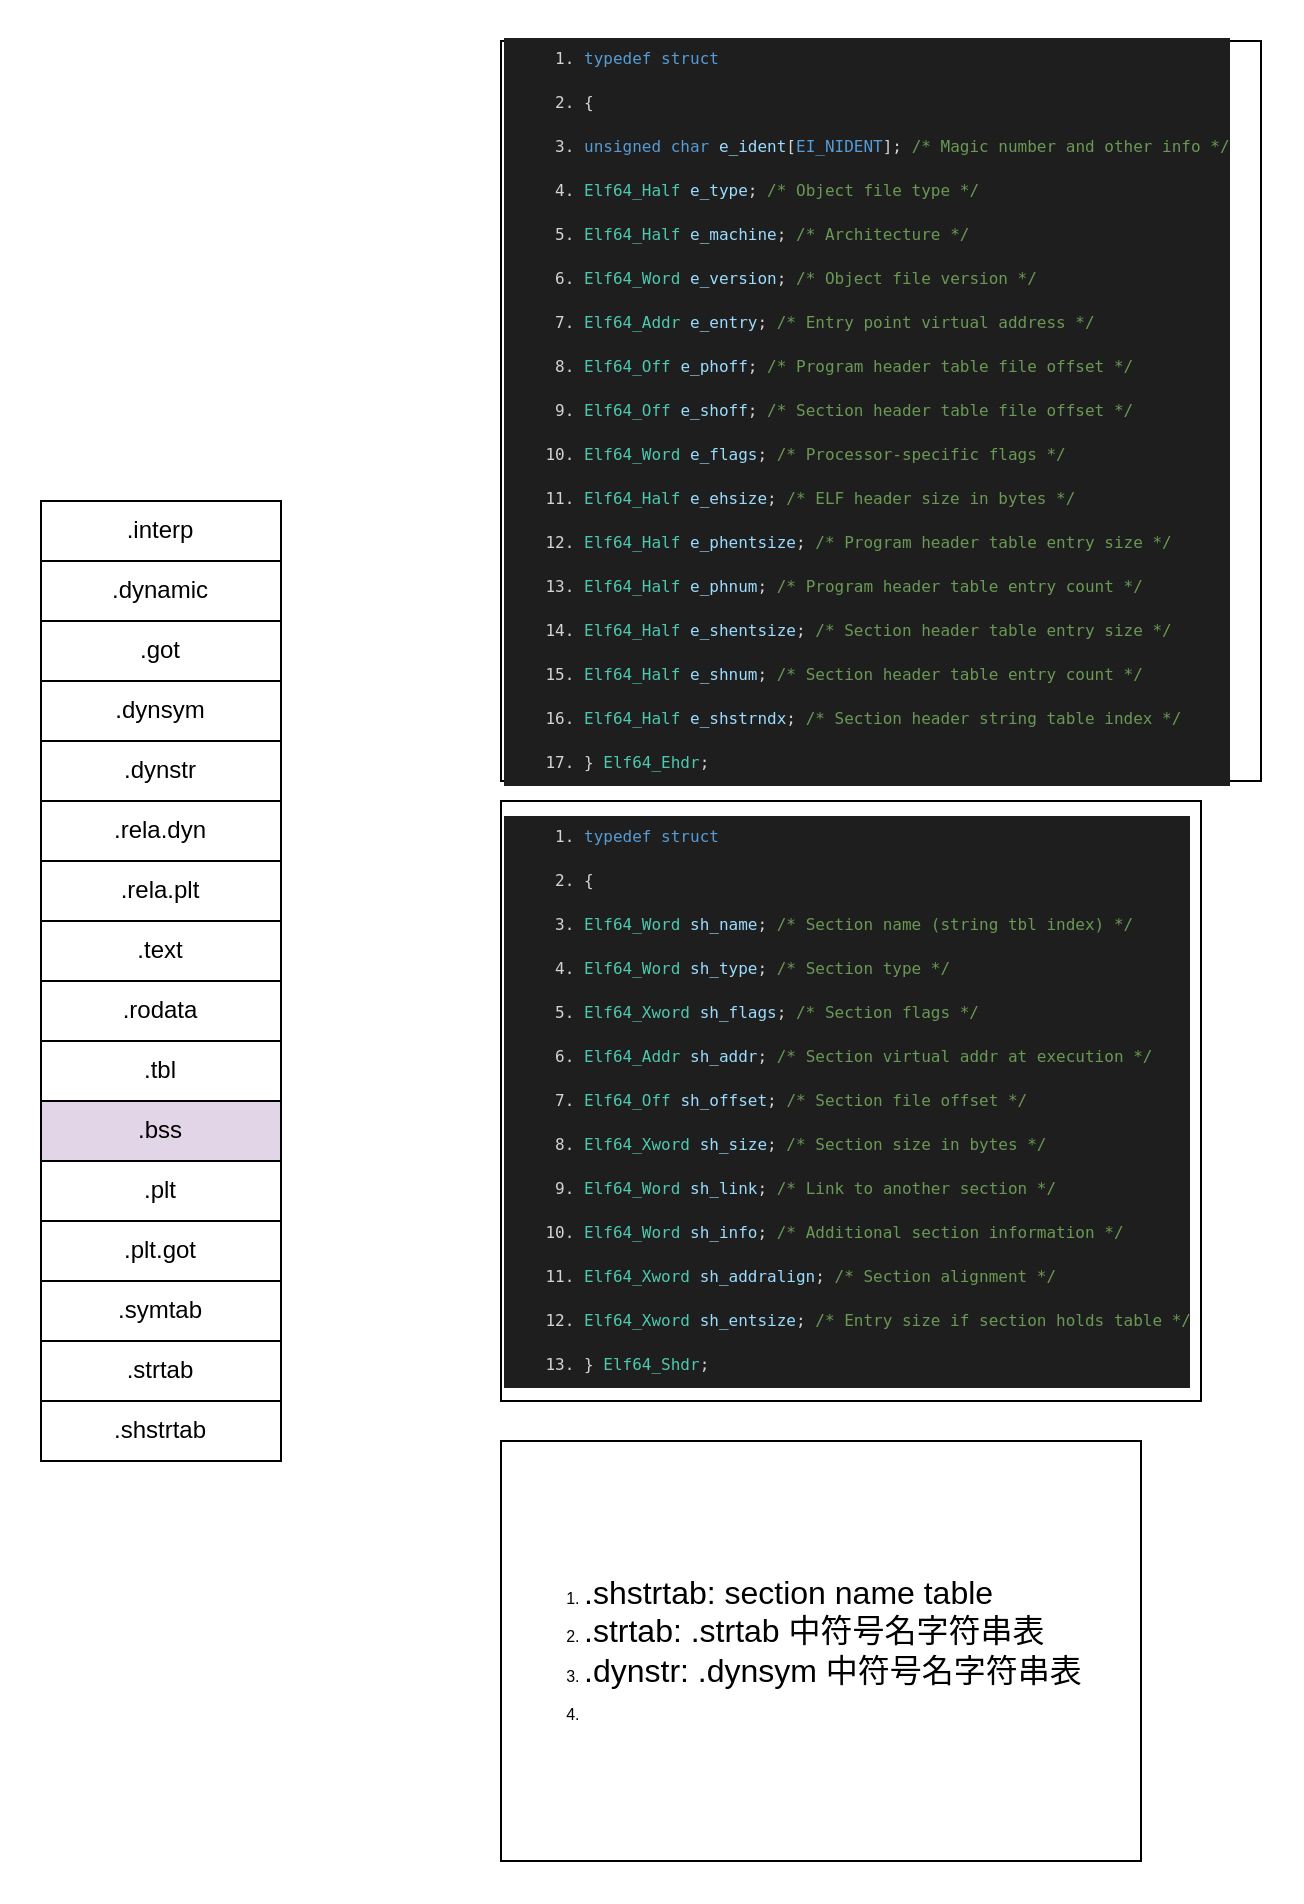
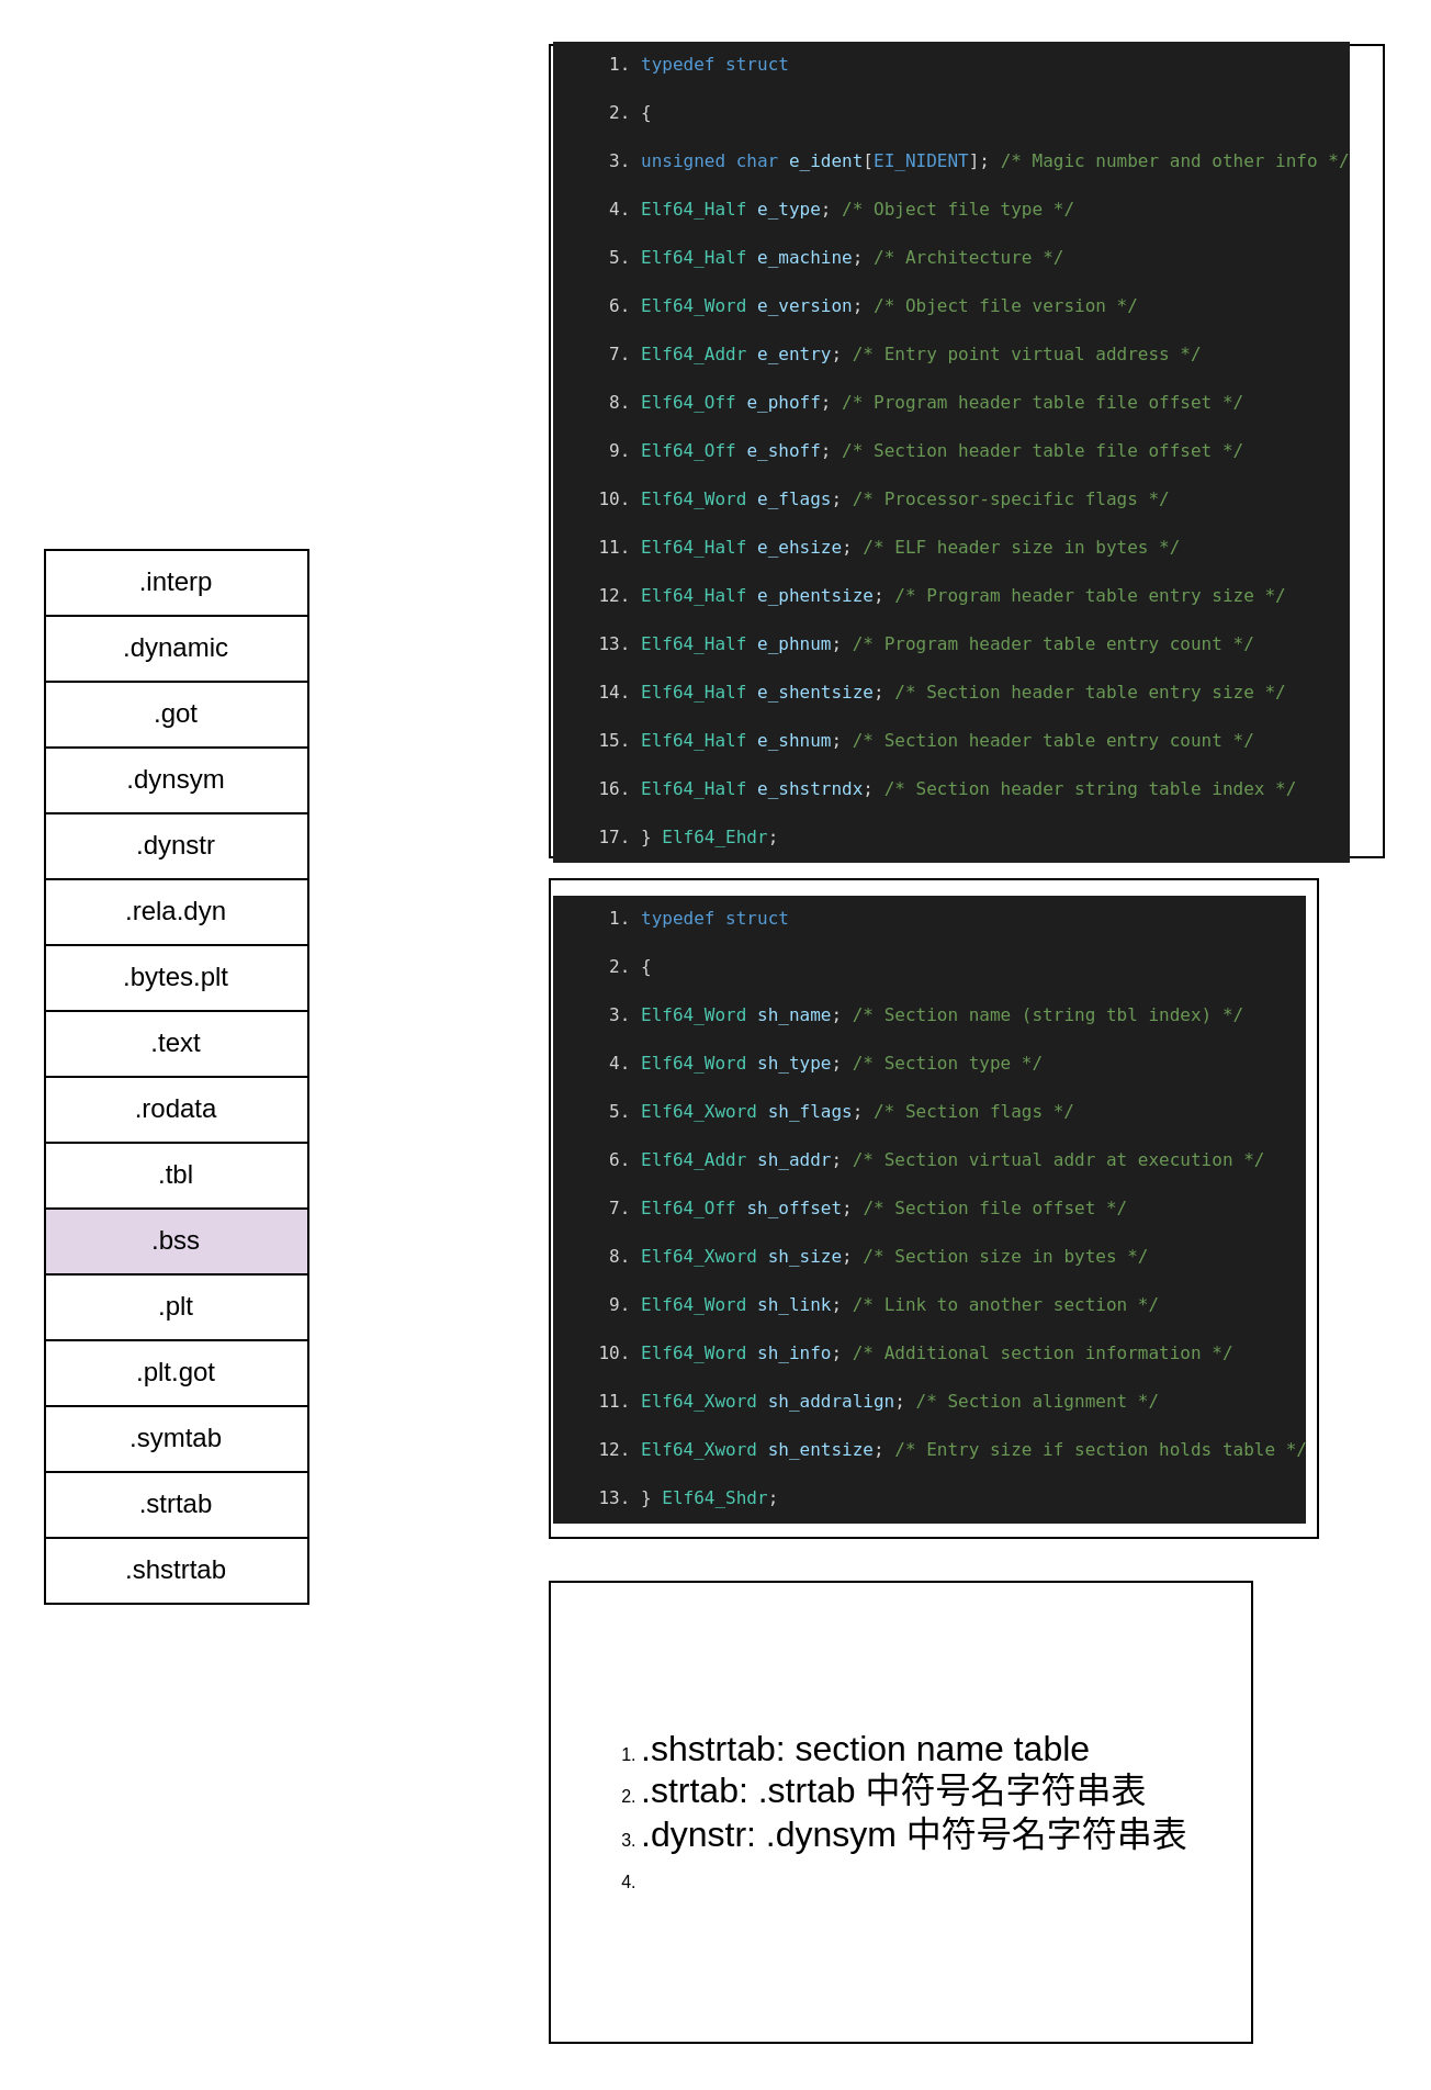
  <mxCell id="0" />
  <mxCell id="1" parent="0" />
  <mxCell id="2" value=".got" style="rounded=0;whiteSpace=wrap;html=1;" vertex="1" parent="1"><mxGeometry x="20" y="310" width="120" height="30" as="geometry" /></mxCell>
  <mxCell id="3" value=".dynsym" style="rounded=0;whiteSpace=wrap;html=1;" vertex="1" parent="1"><mxGeometry x="20" y="340" width="120" height="30" as="geometry" /></mxCell>
  <mxCell id="4" value=".symtab" style="rounded=0;whiteSpace=wrap;html=1;" vertex="1" parent="1"><mxGeometry x="20" y="640" width="120" height="30" as="geometry" /></mxCell>
  <mxCell id="5" value=".shstrtab" style="rounded=0;whiteSpace=wrap;html=1;" vertex="1" parent="1"><mxGeometry x="20" y="700" width="120" height="30" as="geometry" /></mxCell>
  <mxCell id="6" value=".strtab" style="rounded=0;whiteSpace=wrap;html=1;" vertex="1" parent="1"><mxGeometry x="20" y="670" width="120" height="30" as="geometry" /></mxCell>
  <mxCell id="7" value="&lt;div style=&quot;color: rgb(212, 212, 212); background-color: rgb(30, 30, 30); font-family: &amp;quot;Droid Sans Mono&amp;quot;, &amp;quot;monospace&amp;quot;, monospace; font-size: 8px; line-height: 22px;&quot;&gt;&lt;div&gt;&lt;ol&gt;&lt;li&gt;&lt;span style=&quot;color: #569cd6;&quot;&gt;typedef&lt;/span&gt; &lt;span style=&quot;color: #569cd6;&quot;&gt;struct&lt;/span&gt;&lt;/li&gt;&lt;li&gt;{&lt;/li&gt;&lt;li&gt;&lt;span style=&quot;color: #569cd6;&quot;&gt;unsigned&lt;/span&gt; &lt;span style=&quot;color: #569cd6;&quot;&gt;char&lt;/span&gt; &lt;span style=&quot;color: #9cdcfe;&quot;&gt;e_ident&lt;/span&gt;[&lt;span style=&quot;color: #569cd6;&quot;&gt;EI_NIDENT&lt;/span&gt;];&lt;span style=&quot;color: #6a9955;&quot;&gt; /* Magic number and other info */&lt;/span&gt;&lt;/li&gt;&lt;li&gt;&lt;span style=&quot;color: #4ec9b0;&quot;&gt;Elf64_Half&lt;/span&gt;  &lt;span style=&quot;color: #9cdcfe;&quot;&gt;e_type&lt;/span&gt;;&lt;span style=&quot;color: #6a9955;&quot;&gt;     /* Object file type */&lt;/span&gt;&lt;/li&gt;&lt;li&gt;&lt;span style=&quot;color: #4ec9b0;&quot;&gt;Elf64_Half&lt;/span&gt;  &lt;span style=&quot;color: #9cdcfe;&quot;&gt;e_machine&lt;/span&gt;;&lt;span style=&quot;color: #6a9955;&quot;&gt;    /* Architecture */&lt;/span&gt;&lt;/li&gt;&lt;li&gt;&lt;span style=&quot;color: #4ec9b0;&quot;&gt;Elf64_Word&lt;/span&gt;  &lt;span style=&quot;color: #9cdcfe;&quot;&gt;e_version&lt;/span&gt;;&lt;span style=&quot;color: #6a9955;&quot;&gt;    /* Object file version */&lt;/span&gt;&lt;/li&gt;&lt;li&gt;&lt;span style=&quot;color: #4ec9b0;&quot;&gt;Elf64_Addr&lt;/span&gt;  &lt;span style=&quot;color: #9cdcfe;&quot;&gt;e_entry&lt;/span&gt;;&lt;span style=&quot;color: #6a9955;&quot;&gt;    /* Entry point virtual address */&lt;/span&gt;&lt;/li&gt;&lt;li&gt;&lt;span style=&quot;color: #4ec9b0;&quot;&gt;Elf64_Off&lt;/span&gt; &lt;span style=&quot;color: #9cdcfe;&quot;&gt;e_phoff&lt;/span&gt;;&lt;span style=&quot;color: #6a9955;&quot;&gt;    /* Program header table file offset */&lt;/span&gt;&lt;/li&gt;&lt;li&gt;&lt;span style=&quot;color: #4ec9b0;&quot;&gt;Elf64_Off&lt;/span&gt; &lt;span style=&quot;color: #9cdcfe;&quot;&gt;e_shoff&lt;/span&gt;;&lt;span style=&quot;color: #6a9955;&quot;&gt;    /* Section header table file offset */&lt;/span&gt;&lt;/li&gt;&lt;li&gt;&lt;span style=&quot;color: #4ec9b0;&quot;&gt;Elf64_Word&lt;/span&gt;  &lt;span style=&quot;color: #9cdcfe;&quot;&gt;e_flags&lt;/span&gt;;&lt;span style=&quot;color: #6a9955;&quot;&gt;    /* Processor-specific flags */&lt;/span&gt;&lt;/li&gt;&lt;li&gt;&lt;span style=&quot;color: #4ec9b0;&quot;&gt;Elf64_Half&lt;/span&gt;  &lt;span style=&quot;color: #9cdcfe;&quot;&gt;e_ehsize&lt;/span&gt;;&lt;span style=&quot;color: #6a9955;&quot;&gt;   /* ELF header size in bytes */&lt;/span&gt;&lt;/li&gt;&lt;li&gt;&lt;span style=&quot;color: #4ec9b0;&quot;&gt;Elf64_Half&lt;/span&gt;  &lt;span style=&quot;color: #9cdcfe;&quot;&gt;e_phentsize&lt;/span&gt;;&lt;span style=&quot;color: #6a9955;&quot;&gt;    /* Program header table entry size */&lt;/span&gt;&lt;/li&gt;&lt;li&gt;&lt;span style=&quot;color: #4ec9b0;&quot;&gt;Elf64_Half&lt;/span&gt;  &lt;span style=&quot;color: #9cdcfe;&quot;&gt;e_phnum&lt;/span&gt;;&lt;span style=&quot;color: #6a9955;&quot;&gt;    /* Program header table entry count */&lt;/span&gt;&lt;/li&gt;&lt;li&gt;&lt;span style=&quot;color: #4ec9b0;&quot;&gt;Elf64_Half&lt;/span&gt;  &lt;span style=&quot;color: #9cdcfe;&quot;&gt;e_shentsize&lt;/span&gt;;&lt;span style=&quot;color: #6a9955;&quot;&gt;    /* Section header table entry size */&lt;/span&gt;&lt;/li&gt;&lt;li&gt;&lt;span style=&quot;color: #4ec9b0;&quot;&gt;Elf64_Half&lt;/span&gt;  &lt;span style=&quot;color: #9cdcfe;&quot;&gt;e_shnum&lt;/span&gt;;&lt;span style=&quot;color: #6a9955;&quot;&gt;    /* Section header table entry count */&lt;/span&gt;&lt;/li&gt;&lt;li&gt;&lt;span style=&quot;color: #4ec9b0;&quot;&gt;Elf64_Half&lt;/span&gt;  &lt;span style=&quot;color: #9cdcfe;&quot;&gt;e_shstrndx&lt;/span&gt;;&lt;span style=&quot;color: #6a9955;&quot;&gt;   /* Section header string table index */&lt;/span&gt;&lt;/li&gt;&lt;li&gt;} &lt;span style=&quot;color: #4ec9b0;&quot;&gt;Elf64_Ehdr&lt;/span&gt;;&lt;/li&gt;&lt;/ol&gt;&lt;/div&gt;&lt;/div&gt;" style="rounded=0;whiteSpace=wrap;html=1;align=left;" vertex="1" parent="1"><mxGeometry x="250" y="20" width="380" height="370" as="geometry" /></mxCell>
  <mxCell id="8" value="&lt;div style=&quot;color: rgb(212, 212, 212); background-color: rgb(30, 30, 30); font-family: &amp;quot;Droid Sans Mono&amp;quot;, &amp;quot;monospace&amp;quot;, monospace; line-height: 22px;&quot;&gt;&lt;div&gt;&lt;ol&gt;&lt;li&gt;&lt;span style=&quot;color: #569cd6;&quot;&gt;typedef&lt;/span&gt; &lt;span style=&quot;color: #569cd6;&quot;&gt;struct&lt;/span&gt;&lt;/li&gt;&lt;li&gt;{&lt;/li&gt;&lt;li&gt;&lt;span style=&quot;color: #4ec9b0;&quot;&gt;Elf64_Word&lt;/span&gt;  &lt;span style=&quot;color: #9cdcfe;&quot;&gt;sh_name&lt;/span&gt;;&lt;span style=&quot;color: #6a9955;&quot;&gt;    /* Section name (string tbl index) */&lt;/span&gt;&lt;/li&gt;&lt;li&gt;&lt;span style=&quot;color: #4ec9b0;&quot;&gt;Elf64_Word&lt;/span&gt;  &lt;span style=&quot;color: #9cdcfe;&quot;&gt;sh_type&lt;/span&gt;;&lt;span style=&quot;color: #6a9955;&quot;&gt;    /* Section type */&lt;/span&gt;&lt;/li&gt;&lt;li&gt;&lt;span style=&quot;color: #4ec9b0;&quot;&gt;Elf64_Xword&lt;/span&gt; &lt;span style=&quot;color: #9cdcfe;&quot;&gt;sh_flags&lt;/span&gt;;&lt;span style=&quot;color: #6a9955;&quot;&gt;   /* Section flags */&lt;/span&gt;&lt;/li&gt;&lt;li&gt;&lt;span style=&quot;color: #4ec9b0;&quot;&gt;Elf64_Addr&lt;/span&gt;  &lt;span style=&quot;color: #9cdcfe;&quot;&gt;sh_addr&lt;/span&gt;;&lt;span style=&quot;color: #6a9955;&quot;&gt;    /* Section virtual addr at execution */&lt;/span&gt;&lt;/li&gt;&lt;li&gt;&lt;span style=&quot;color: #4ec9b0;&quot;&gt;Elf64_Off&lt;/span&gt; &lt;span style=&quot;color: #9cdcfe;&quot;&gt;sh_offset&lt;/span&gt;;&lt;span style=&quot;color: #6a9955;&quot;&gt;    /* Section file offset */&lt;/span&gt;&lt;/li&gt;&lt;li&gt;&lt;span style=&quot;color: #4ec9b0;&quot;&gt;Elf64_Xword&lt;/span&gt; &lt;span style=&quot;color: #9cdcfe;&quot;&gt;sh_size&lt;/span&gt;;&lt;span style=&quot;color: #6a9955;&quot;&gt;    /* Section size in bytes */&lt;/span&gt;&lt;/li&gt;&lt;li&gt;&lt;span style=&quot;color: #4ec9b0;&quot;&gt;Elf64_Word&lt;/span&gt;  &lt;span style=&quot;color: #9cdcfe;&quot;&gt;sh_link&lt;/span&gt;;&lt;span style=&quot;color: #6a9955;&quot;&gt;    /* Link to another section */&lt;/span&gt;&lt;/li&gt;&lt;li&gt;&lt;span style=&quot;color: #4ec9b0;&quot;&gt;Elf64_Word&lt;/span&gt;  &lt;span style=&quot;color: #9cdcfe;&quot;&gt;sh_info&lt;/span&gt;;&lt;span style=&quot;color: #6a9955;&quot;&gt;    /* Additional section information */&lt;/span&gt;&lt;/li&gt;&lt;li&gt;&lt;span style=&quot;color: #4ec9b0;&quot;&gt;Elf64_Xword&lt;/span&gt; &lt;span style=&quot;color: #9cdcfe;&quot;&gt;sh_addralign&lt;/span&gt;;&lt;span style=&quot;color: #6a9955;&quot;&gt;   /* Section alignment */&lt;/span&gt;&lt;/li&gt;&lt;li&gt;&lt;span style=&quot;color: #4ec9b0;&quot;&gt;Elf64_Xword&lt;/span&gt; &lt;span style=&quot;color: #9cdcfe;&quot;&gt;sh_entsize&lt;/span&gt;;&lt;span style=&quot;color: #6a9955;&quot;&gt;   /* Entry size if section holds table */&lt;/span&gt;&lt;/li&gt;&lt;li&gt;} &lt;span style=&quot;color: #4ec9b0;&quot;&gt;Elf64_Shdr&lt;/span&gt;;&lt;/li&gt;&lt;/ol&gt;&lt;/div&gt;&lt;/div&gt;" style="whiteSpace=wrap;html=1;fontSize=8;fontColor=#000000;align=left;" vertex="1" parent="1"><mxGeometry x="250" y="400" width="350" height="300" as="geometry" /></mxCell>
  <mxCell id="9" value=".dynstr" style="rounded=0;whiteSpace=wrap;html=1;" vertex="1" parent="1"><mxGeometry x="20" y="370" width="120" height="30" as="geometry" /></mxCell>
  <mxCell id="10" value=".plt" style="rounded=0;whiteSpace=wrap;html=1;" vertex="1" parent="1"><mxGeometry x="20" y="580" width="120" height="30" as="geometry" /></mxCell>
  <mxCell id="11" value=".plt.got" style="rounded=0;whiteSpace=wrap;html=1;" vertex="1" parent="1"><mxGeometry x="20" y="610" width="120" height="30" as="geometry" /></mxCell>
  <mxCell id="12" value=".rela.dyn" style="rounded=0;whiteSpace=wrap;html=1;" vertex="1" parent="1"><mxGeometry x="20" y="400" width="120" height="30" as="geometry" /></mxCell>
- <mxCell id="13" value=".rela.plt" style="rounded=0;whiteSpace=wrap;html=1;" vertex="1" parent="1"><mxGeometry x="20" y="430" width="120" height="30" as="geometry" /></mxCell>
+ <mxCell id="13" value=".bytes.plt" style="rounded=0;whiteSpace=wrap;html=1;" vertex="1" parent="1"><mxGeometry x="20" y="430" width="120" height="30" as="geometry" /></mxCell>
  <mxCell id="14" value=".text" style="rounded=0;whiteSpace=wrap;html=1;" vertex="1" parent="1"><mxGeometry x="20" y="460" width="120" height="30" as="geometry" /></mxCell>
  <mxCell id="15" value=".rodata" style="rounded=0;whiteSpace=wrap;html=1;" vertex="1" parent="1"><mxGeometry x="20" y="490" width="120" height="30" as="geometry" /></mxCell>
  <mxCell id="16" value=".tbl" style="rounded=0;whiteSpace=wrap;html=1;" vertex="1" parent="1"><mxGeometry x="20" y="520" width="120" height="30" as="geometry" /></mxCell>
  <mxCell id="17" value=".bss" style="rounded=0;whiteSpace=wrap;html=1;fillColor=#e1d5e7;" vertex="1" parent="1"><mxGeometry x="20" y="550" width="120" height="30" as="geometry" /></mxCell>
  <mxCell id="18" value=".dynamic" style="rounded=0;whiteSpace=wrap;html=1;" vertex="1" parent="1"><mxGeometry x="20" y="280" width="120" height="30" as="geometry" /></mxCell>
  <mxCell id="19" value=".interp" style="rounded=0;whiteSpace=wrap;html=1;" vertex="1" parent="1"><mxGeometry x="20" y="250" width="120" height="30" as="geometry" /></mxCell>
  <mxCell id="20" value="&lt;ol&gt;&lt;li&gt;&lt;span style=&quot;font-size: 16px; background-color: initial;&quot;&gt;.shstrtab: section name table&lt;/span&gt;&lt;/li&gt;&lt;li&gt;&lt;span style=&quot;font-size: 16px;&quot;&gt;.strtab: .strtab 中符号名字符串表&lt;/span&gt;&lt;/li&gt;&lt;li&gt;&lt;span style=&quot;font-size: 16px;&quot;&gt;.dynstr: .dynsym 中符号名字符串表&lt;/span&gt;&lt;/li&gt;&lt;li&gt;&lt;span style=&quot;font-size: 16px;&quot;&gt;&lt;br&gt;&lt;/span&gt;&lt;/li&gt;&lt;/ol&gt;" style="rounded=0;whiteSpace=wrap;html=1;fontSize=8;fontColor=#000000;align=left;" vertex="1" parent="1"><mxGeometry x="250" y="720" width="320" height="210" as="geometry" /></mxCell>
